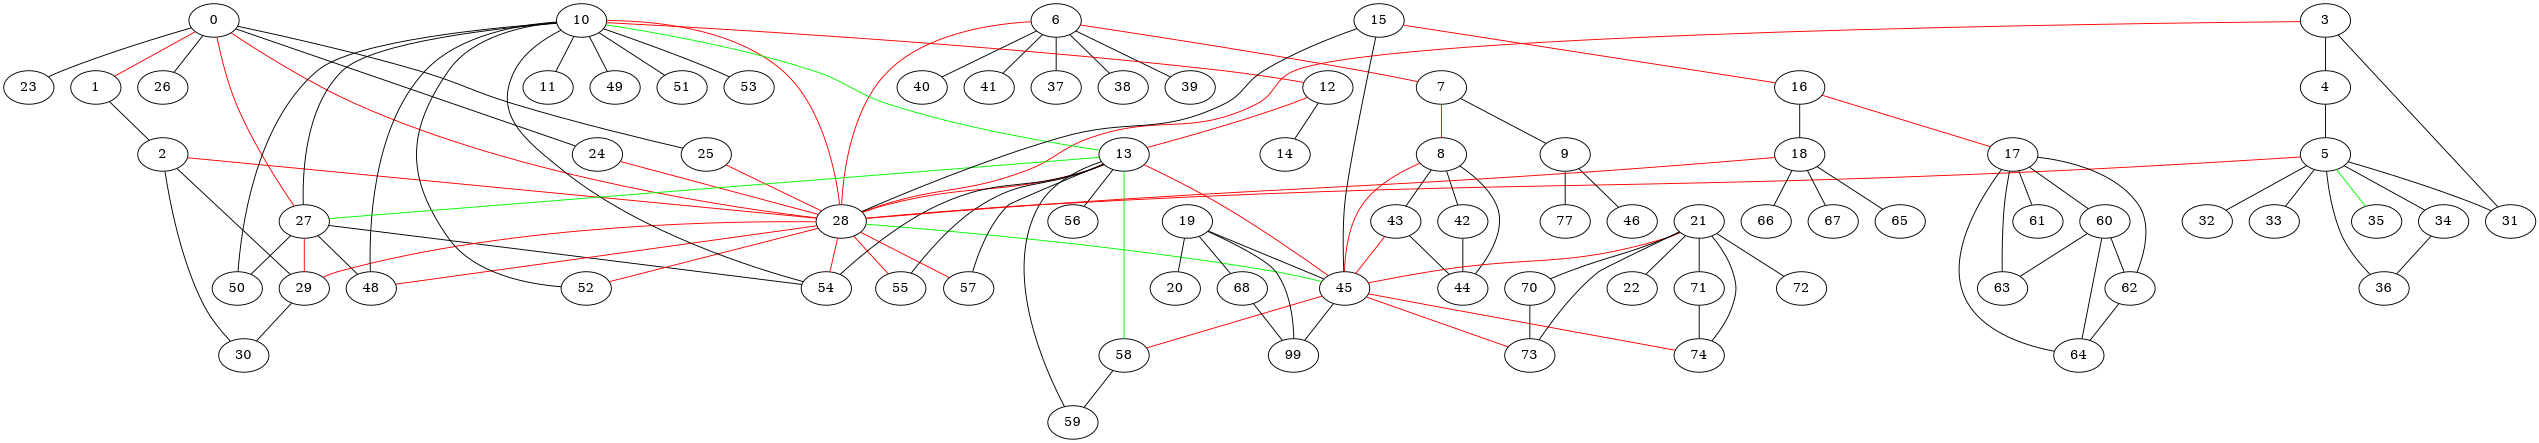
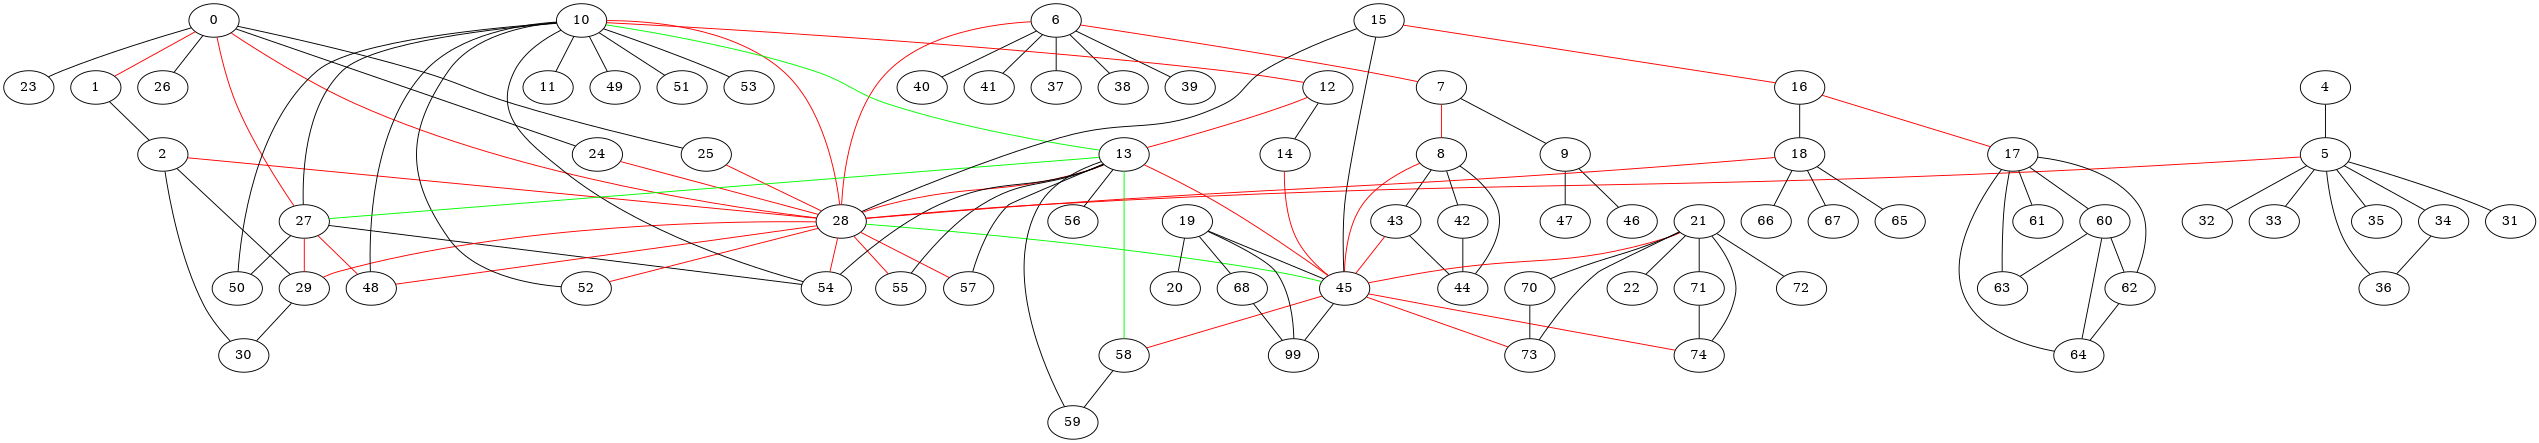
  graph {
    0
    1
    23
    24
    25
    26
    27
    28
    2
    29
    48
    50
    54
    45
    52
    55
    57
    30
    58
    n20 [label=99]
    73
    74
-   3
    4
    31
    5
    32
    33
    34
    35
    36
    6
    7
    37
    38
    39
    40
    41
    8
    9
    42
    43
    44
    46
-   47 [label=77]
+   47
    59
    10
    11
    12
    49
    51
    53
    13
    14
    56
    15
    16
    17
    18
    60
    61
    62
    63
    64
    65
    66
    67
    19
    20
    68
    21
    22
    70
    71
    72
    0 -- 1 [color=red]
    0 -- 23
    0 -- 24
    0 -- 25
    0 -- 26
    0 -- 27 [color=red]
    0 -- 28 [color=red]
    1 -- 2
    24 -- 28 [color=red]
    25 -- 28 [color=red]
    27 -- 29 [color=red]
-   27 -- 48
+   27 -- 48 [color=red]
    27 -- 50
    27 -- 54
    28 -- 29 [color=red]
    28 -- 48 [color=red]
    28 -- 54 [color=red]
    28 -- 45 [color=green]
    28 -- 52 [color=red]
    28 -- 55 [color=red]
    28 -- 57 [color=red]
    2 -- 28 [color=red]
    2 -- 29
    2 -- 30
    29 -- 30
    45 -- 58 [color=red]
    45 -- n20
    45 -- 73 [color=red]
    45 -- 74 [color=red]
    58 -- 59
-   3 -- 28 [color=red]
-   3 -- 4
-   3 -- 31
    4 -- 5
    5 -- 28 [color=red]
    5 -- 31
    5 -- 32
    5 -- 33
    5 -- 34
-   5 -- 35 [color=green]
+   5 -- 35
    5 -- 36
    34 -- 36
    6 -- 28 [color=red]
    6 -- 7 [color=red]
    6 -- 37
    6 -- 38
    6 -- 39
    6 -- 40
    6 -- 41
    7 -- 8 [color=red]
    7 -- 9
    8 -- 45 [color=red]
    8 -- 42
    8 -- 43
    8 -- 44
    9 -- 46
    9 -- 47
    42 -- 44
    43 -- 45 [color=red]
    43 -- 44
    10 -- 27
    10 -- 28 [color=red]
    10 -- 48
    10 -- 50
    10 -- 54
    10 -- 52
    10 -- 11
    10 -- 12 [color=red]
    10 -- 49
    10 -- 51
    10 -- 53
    10 -- 13 [color=green]
    12 -- 13 [color=red]
    12 -- 14
    13 -- 27 [color=green]
    13 -- 28 [color=red]
    13 -- 54
    13 -- 45 [color=red]
    13 -- 55
    13 -- 57
    13 -- 58 [color=green]
    13 -- 59
    13 -- 56
+   14 -- 45 [color=red]
    15 -- 28
    15 -- 45
    15 -- 16 [color=red]
    16 -- 17 [color=red]
    16 -- 18
    17 -- 60
    17 -- 61
    17 -- 62
    17 -- 63
    17 -- 64
    18 -- 28 [color=red]
    18 -- 65
    18 -- 66
    18 -- 67
    60 -- 62
    60 -- 63
    60 -- 64
    62 -- 64
    19 -- 45
    19 -- n20
    19 -- 20
    19 -- 68
    68 -- n20
    21 -- 45 [color=red]
    21 -- 73
    21 -- 74
    21 -- 22
    21 -- 70
    21 -- 71
    21 -- 72
    70 -- 73
    71 -- 74
  }
